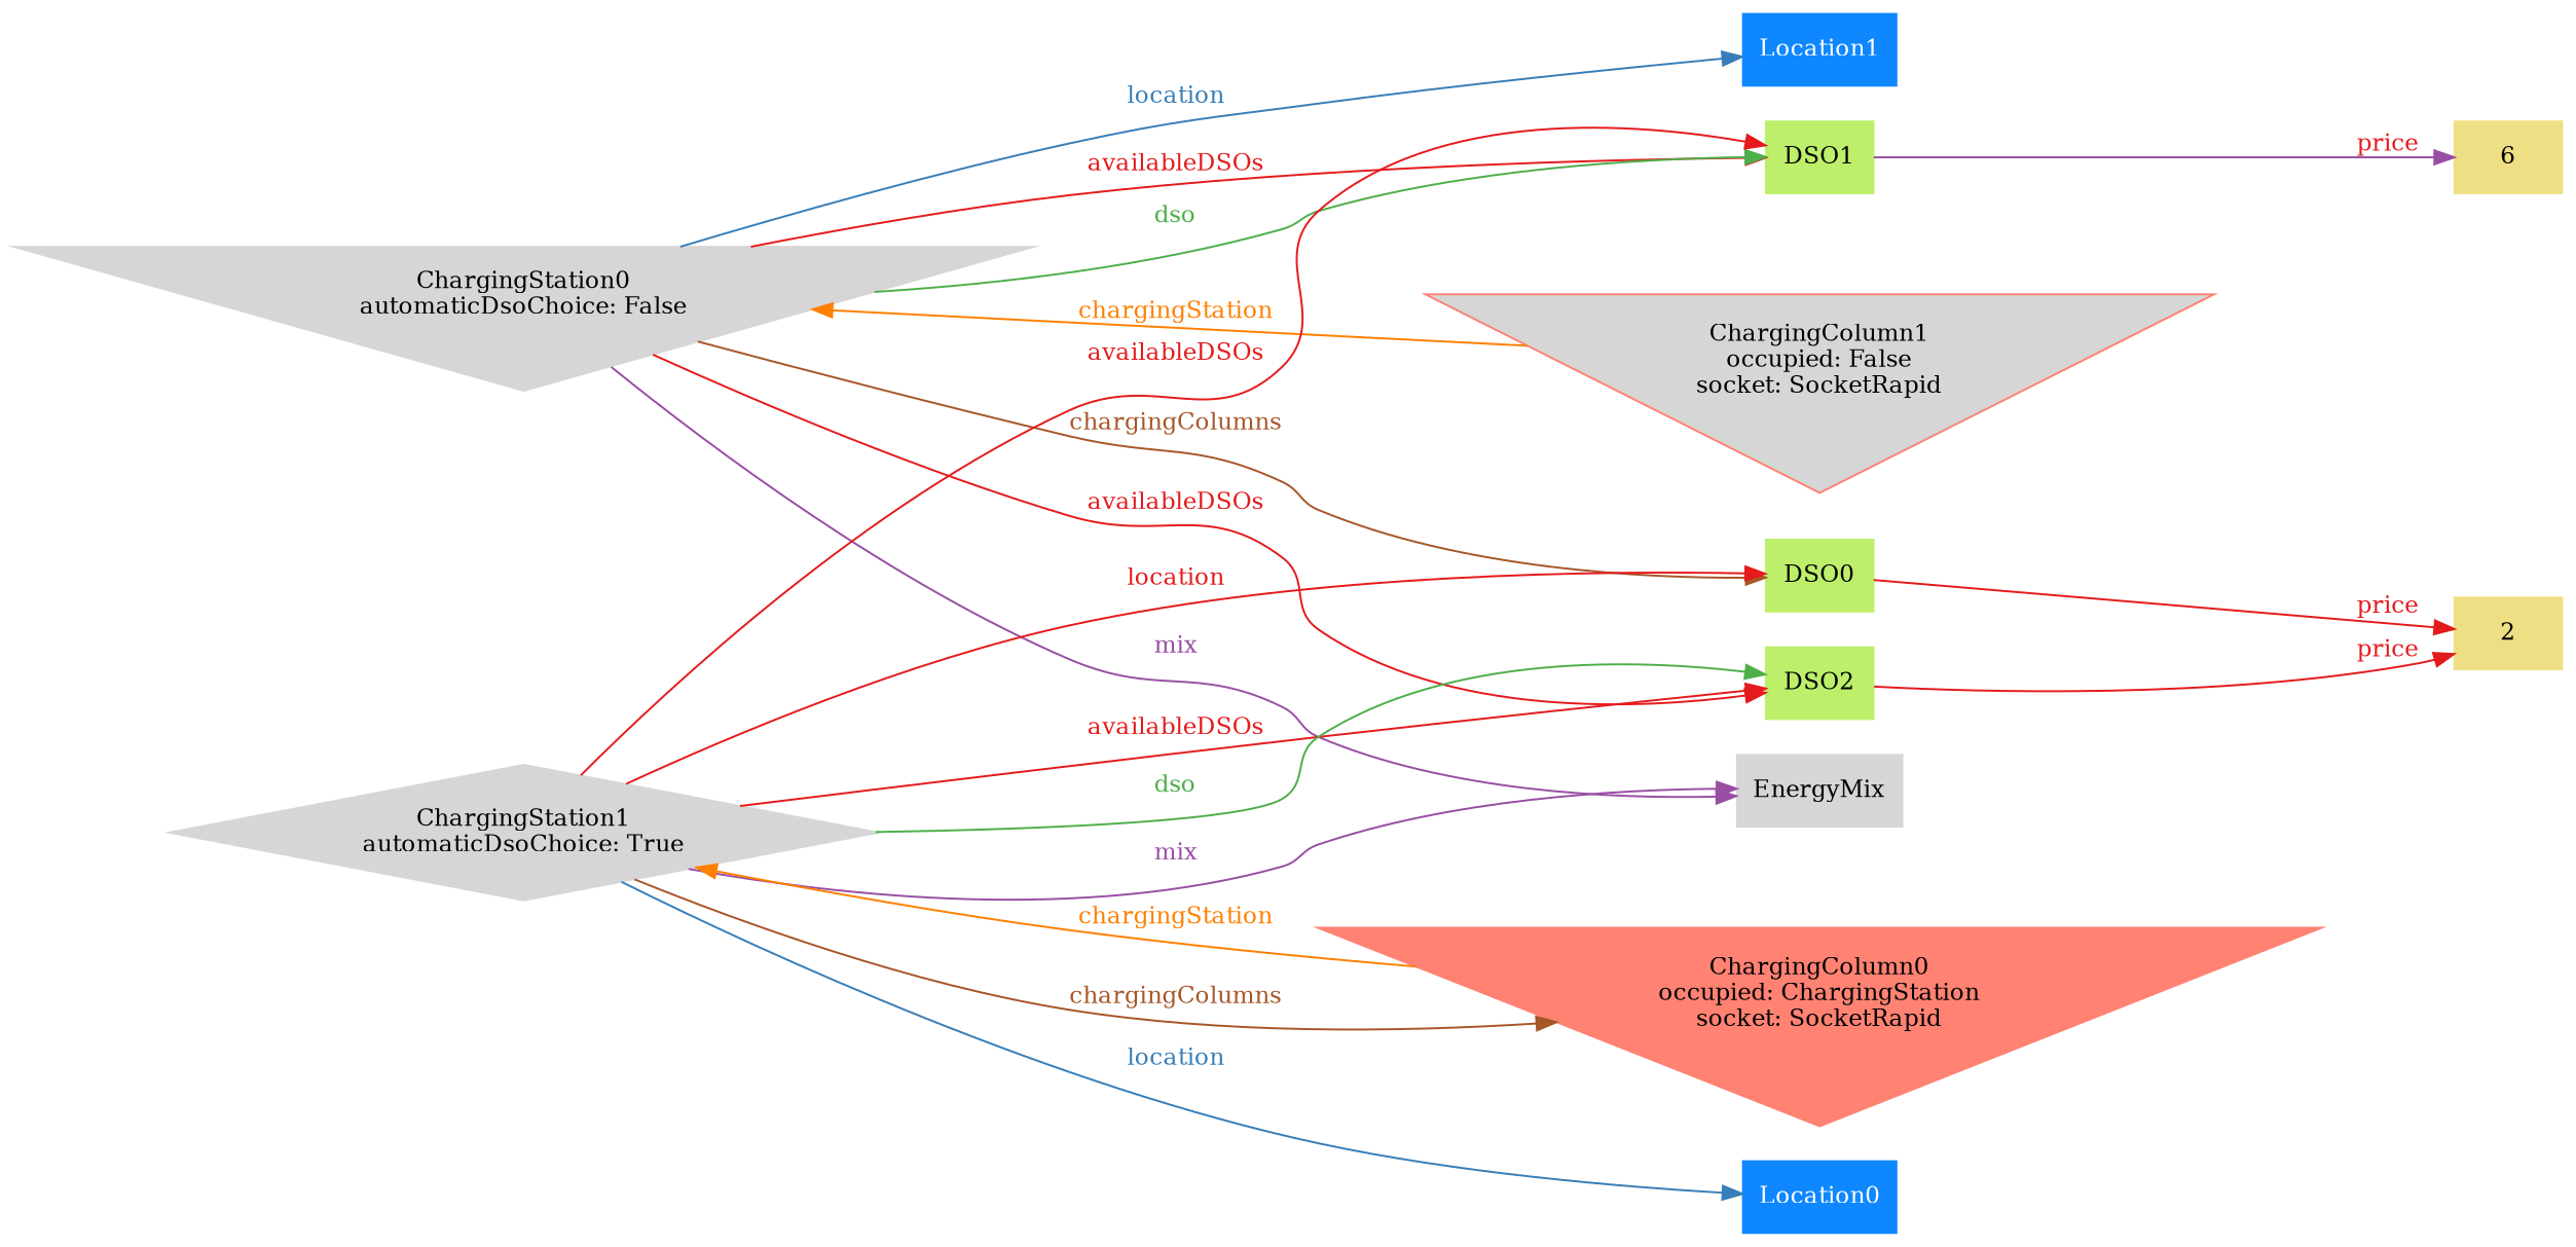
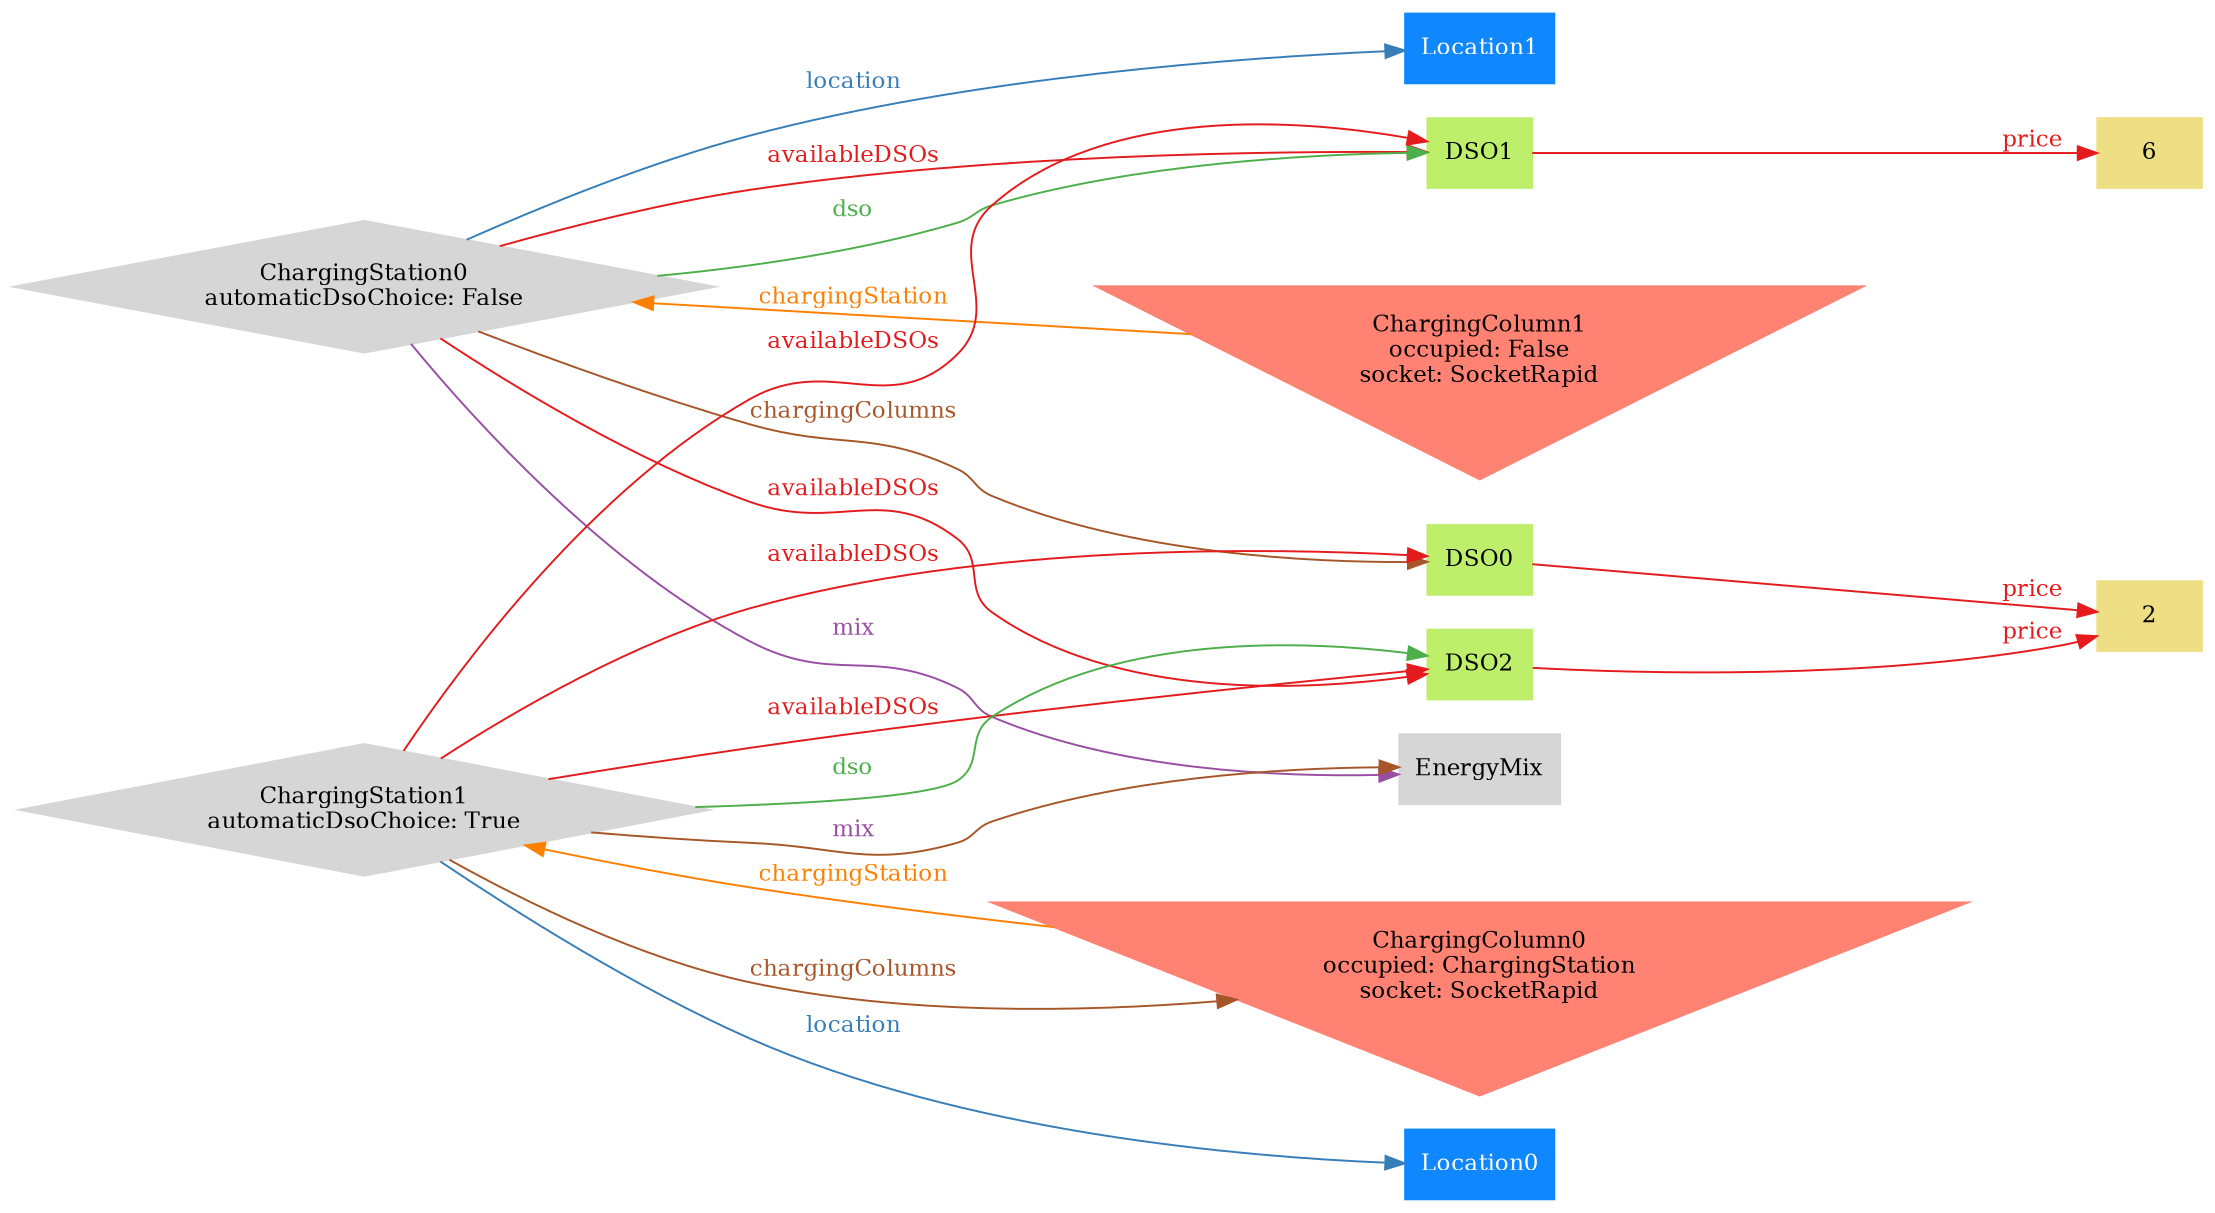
  digraph {
    fontsize=12
    rankdir=LR
    node [color="#d6d6d6" fontcolor="#000000" fontsize=12 shape=box style="filled, solid"]
    edge [color="#e41a1c" dir=forward fontcolor="#e41a1c" fontsize=12 style=solid uuid="<ChargingStation0, DSO1>" weight=1]
-   n1 [label="ChargingStation0\nautomaticDsoChoice: False" shape=invtriangle uuid=ChargingStation0]
+   n1 [label="ChargingStation0\nautomaticDsoChoice: False" shape=Mdiamond uuid=ChargingStation0]
    n2 [color="#bdef6b" label=DSO1 uuid=DSO1]
    n3 [color="#bdef6b" label=DSO2 uuid=DSO2]
-   n4 [color="#ff8273" label="ChargingColumn1\noccupied: False\nsocket: SocketRapid" shape=invtriangle uuid=ChargingColumn1 fillcolor="#d6d6d6"]
+   n4 [color="#ff8273" label="ChargingColumn1\noccupied: False\nsocket: SocketRapid" shape=invtriangle uuid=ChargingColumn1]
    n5 [color="#0f87ff" fontcolor="#ffffff" label=Location1 uuid=Location1]
    n6 [label=EnergyMix uuid=EnergyMix]
    n7 [color="#bdef6b" label=DSO0 uuid=DSO0]
    n8 [color="#efdf84" label=6 uuid=6]
    n9 [color="#efdf84" label=2 uuid=2]
    n10 [label="ChargingStation1\nautomaticDsoChoice: True" shape=Mdiamond uuid=ChargingStation1]
    n11 [color="#ff8273" label="ChargingColumn0\noccupied: ChargingStation\nsocket: SocketRapid" shape=invtriangle uuid=ChargingColumn0]
    n12 [color="#0f87ff" fontcolor="#ffffff" label=Location0 uuid=Location0]
    n1 -> n2 [label=availableDSOs]
    n1 -> n2 [color="#4daf4a" fontcolor="#4daf4a" label=dso]
    n1 -> n3 [label=availableDSOs uuid="<ChargingStation0, DSO2>"]
    n1 -> n4 [color="#ff7f00" dir=back fontcolor="#ff7f00" label=chargingStation uuid="<ChargingColumn1, ChargingStation0>"]
    n1 -> n5 [color="#377eb8" fontcolor="#377eb8" label=location uuid="<ChargingStation0, Location1>"]
    n1 -> n6 [color="#984ea3" fontcolor="#984ea3" label=mix uuid="<ChargingStation0, EnergyMix>"]
    n1 -> n7 [color="#a65628" fontcolor="#a65628" label=chargingColumns uuid="<ChargingStation0, ChargingColumn1>"]
-   n2 -> n8 [color="#984ea3" label=price uuid="<DSO1, 6>"]
+   n2 -> n8 [label=price uuid="<DSO1, 6>"]
    n3 -> n9 [label=price uuid="<DSO2, 2>"]
    n7 -> n9 [label=price uuid="<DSO0, 2>"]
    n10 -> n2 [label=availableDSOs uuid="<ChargingStation1, DSO1>"]
    n10 -> n3 [label=availableDSOs uuid="<ChargingStation1, DSO2>"]
    n10 -> n3 [color="#4daf4a" fontcolor="#4daf4a" label=dso uuid="<ChargingStation1, DSO2>"]
-   n10 -> n6 [color="#984ea3" fontcolor="#984ea3" label=mix uuid="<ChargingStation1, EnergyMix>"]
-   n10 -> n7 [label=location uuid="<ChargingStation1, DSO0>"]
+   n10 -> n6 [color="#a65628" fontcolor="#984ea3" label=mix uuid="<ChargingStation1, EnergyMix>"]
+   n10 -> n7 [label=availableDSOs uuid="<ChargingStation1, DSO0>"]
    n10 -> n11 [color="#a65628" fontcolor="#a65628" label=chargingColumns uuid="<ChargingStation1, ChargingColumn0>"]
    n10 -> n11 [color="#ff7f00" dir=back fontcolor="#ff7f00" label=chargingStation uuid="<ChargingColumn0, ChargingStation1>"]
    n10 -> n12 [color="#377eb8" fontcolor="#377eb8" label=location uuid="<ChargingStation1, Location0>"]
  }
